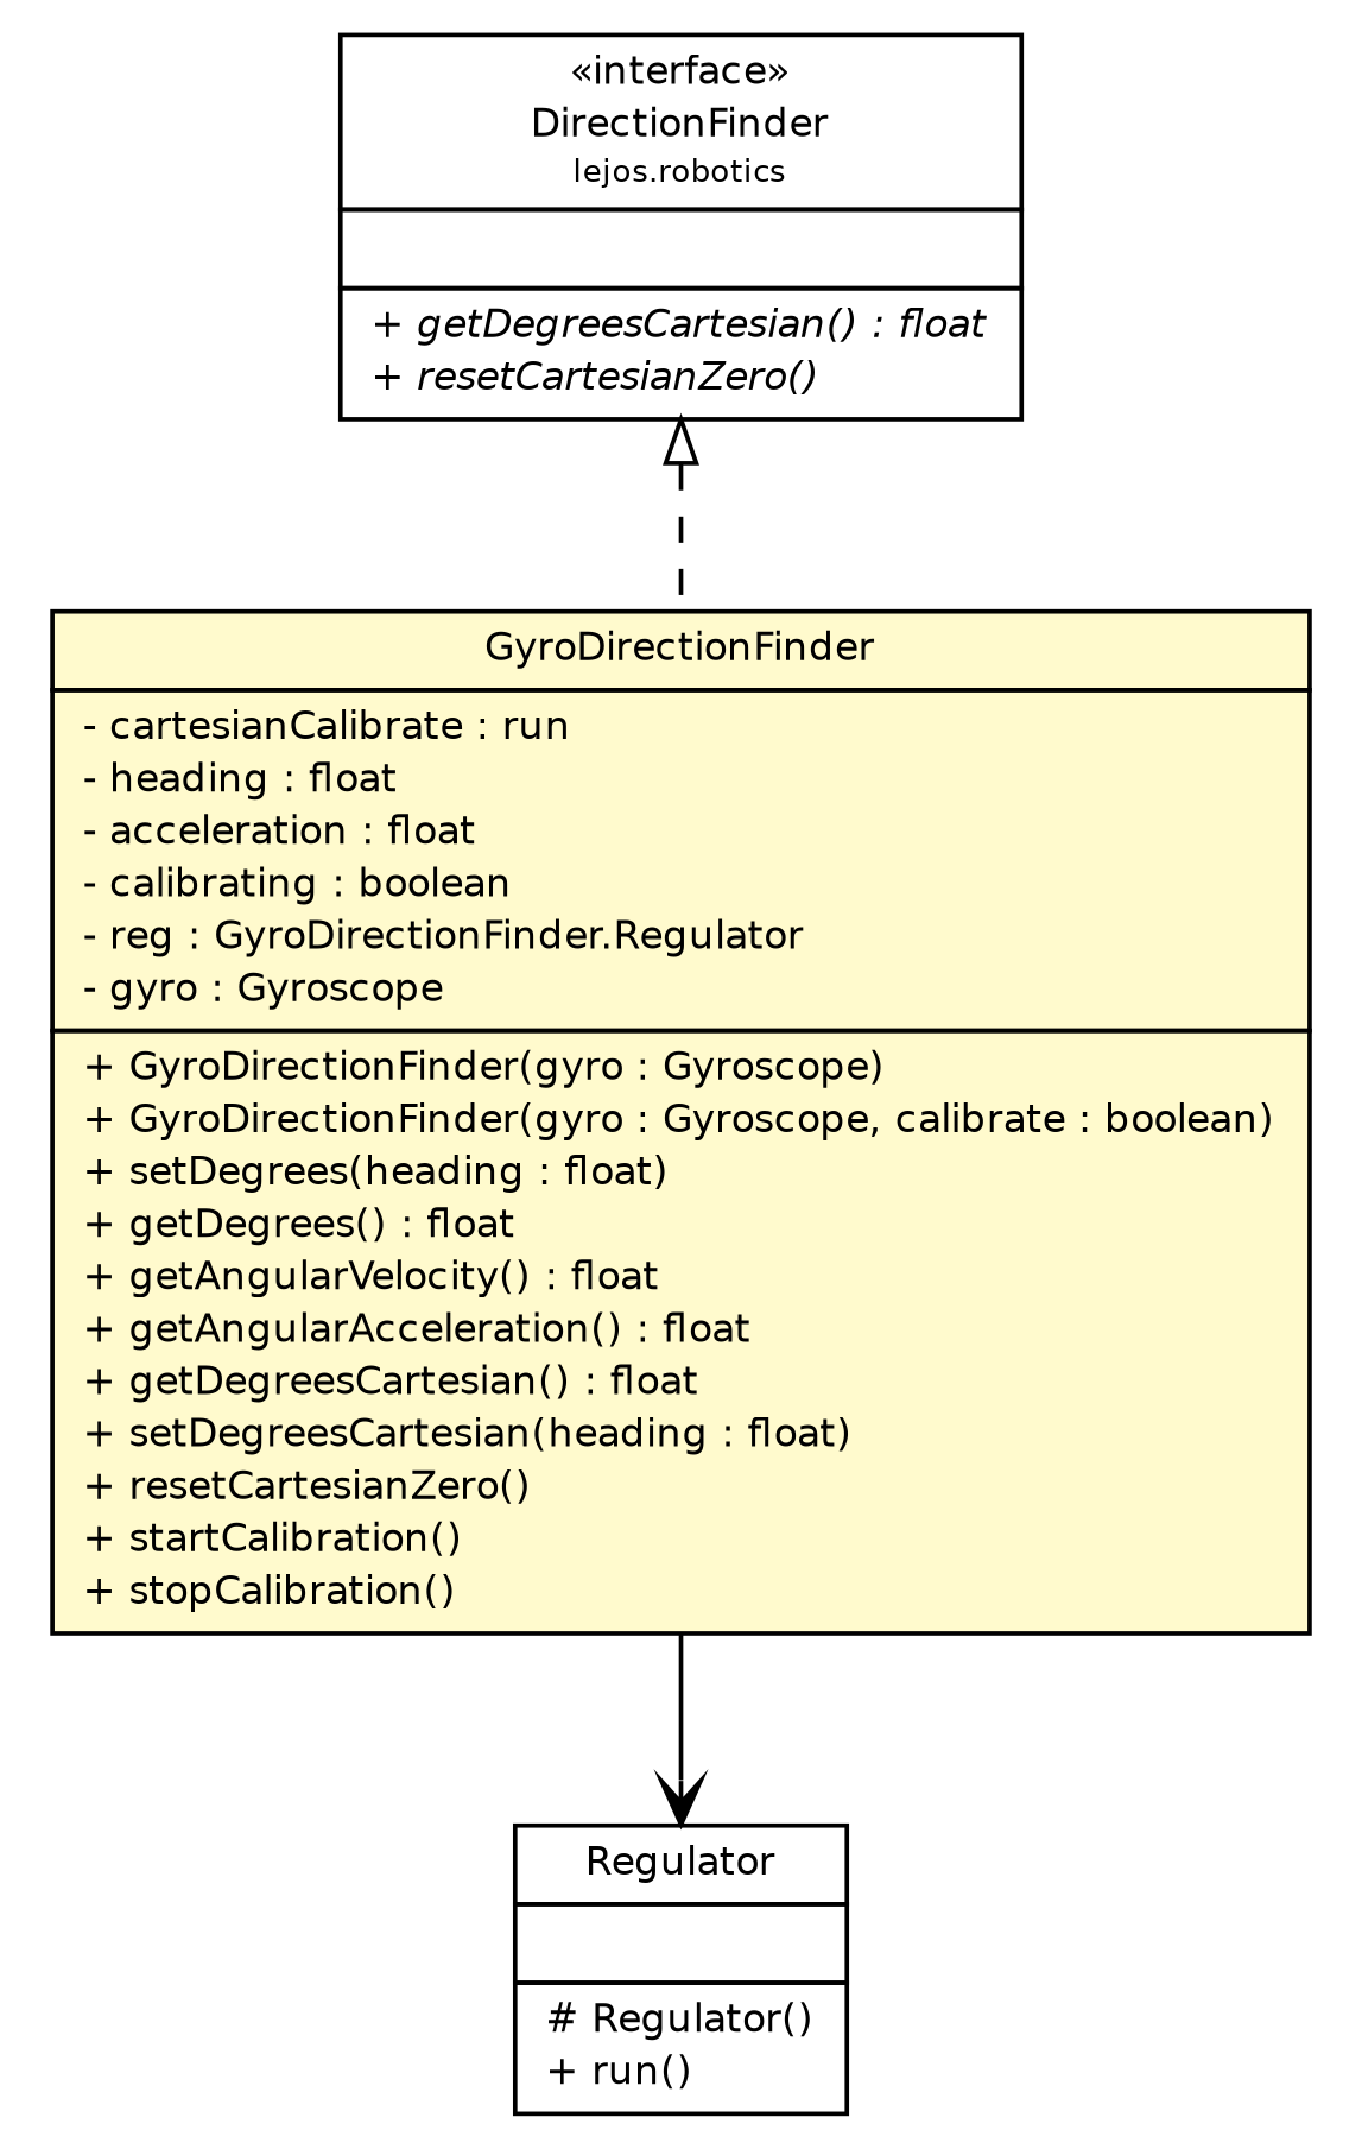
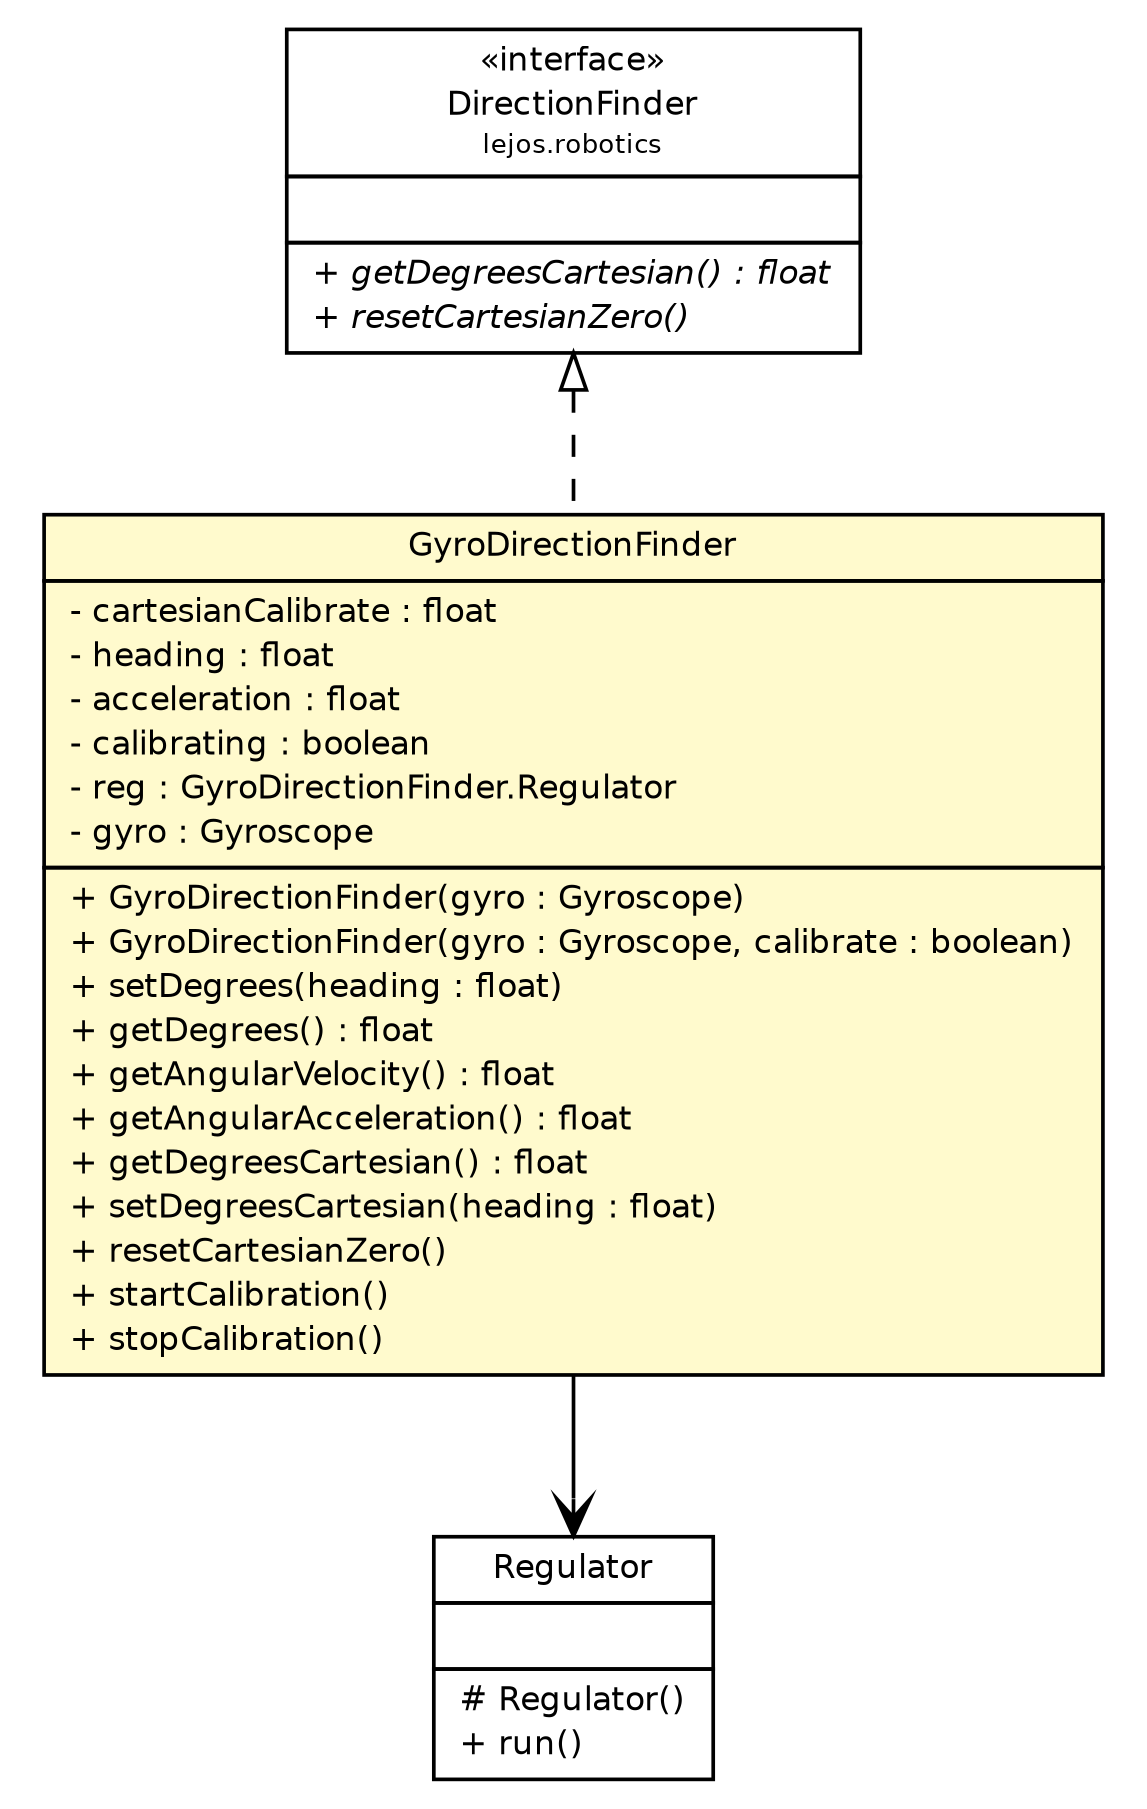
  digraph {
    nodesep=0.25
    ranksep=0.5
    node [fontcolor=black fontname=Helvetica fontsize=9.0 shape=plaintext]
    edge [fontname=Helvetica headport=p labelfontname=Helvetica labelfontsize=10 tailport=p]
    n1 [label=<<table title="lejos.robotics.DirectionFinder" border="0" cellborder="1" cellspacing="0" cellpadding="2" port="p" href="../robotics/DirectionFinder.html"> 		<tr><td><table border="0" cellspacing="0" cellpadding="1"> <tr><td align="center" balign="center"> &#171;interface&#187; </td></tr> <tr><td align="center" balign="center"> DirectionFinder </td></tr> <tr><td align="center" balign="center"><font point-size="7.0"> lejos.robotics </font></td></tr> 		</table></td></tr> 		<tr><td><table border="0" cellspacing="0" cellpadding="1"> <tr><td align="left" balign="left">  </td></tr> 		</table></td></tr> 		<tr><td><table border="0" cellspacing="0" cellpadding="1"> <tr><td align="left" balign="left"><font face="Helvetica-Oblique" point-size="9.0"> + getDegreesCartesian() : float </font></td></tr> <tr><td align="left" balign="left"><font face="Helvetica-Oblique" point-size="9.0"> + resetCartesianZero() </font></td></tr> 		</table></td></tr> 		</table>>]
-   n2 [label=<<table title="lejos.utility.GyroDirectionFinder" border="0" cellborder="1" cellspacing="0" cellpadding="2" port="p" bgcolor="lemonChiffon" href="./GyroDirectionFinder.html"> 		<tr><td><table border="0" cellspacing="0" cellpadding="1"> <tr><td align="center" balign="center"> GyroDirectionFinder </td></tr> 		</table></td></tr> 		<tr><td><table border="0" cellspacing="0" cellpadding="1"> <tr><td align="left" balign="left"> - cartesianCalibrate : run </td></tr> <tr><td align="left" balign="left"> - heading : float </td></tr> <tr><td align="left" balign="left"> - acceleration : float </td></tr> <tr><td align="left" balign="left"> - calibrating : boolean </td></tr> <tr><td align="left" balign="left"> - reg : GyroDirectionFinder.Regulator </td></tr> <tr><td align="left" balign="left"> - gyro : Gyroscope </td></tr> 		</table></td></tr> 		<tr><td><table border="0" cellspacing="0" cellpadding="1"> <tr><td align="left" balign="left"> + GyroDirectionFinder(gyro : Gyroscope) </td></tr> <tr><td align="left" balign="left"> + GyroDirectionFinder(gyro : Gyroscope, calibrate : boolean) </td></tr> <tr><td align="left" balign="left"> + setDegrees(heading : float) </td></tr> <tr><td align="left" balign="left"> + getDegrees() : float </td></tr> <tr><td align="left" balign="left"> + getAngularVelocity() : float </td></tr> <tr><td align="left" balign="left"> + getAngularAcceleration() : float </td></tr> <tr><td align="left" balign="left"> + getDegreesCartesian() : float </td></tr> <tr><td align="left" balign="left"> + setDegreesCartesian(heading : float) </td></tr> <tr><td align="left" balign="left"> + resetCartesianZero() </td></tr> <tr><td align="left" balign="left"> + startCalibration() </td></tr> <tr><td align="left" balign="left"> + stopCalibration() </td></tr> 		</table></td></tr> 		</table>>]
+   n2 [label=<<table title="lejos.utility.GyroDirectionFinder" border="0" cellborder="1" cellspacing="0" cellpadding="2" port="p" bgcolor="lemonChiffon" href="./GyroDirectionFinder.html"> 		<tr><td><table border="0" cellspacing="0" cellpadding="1"> <tr><td align="center" balign="center"> GyroDirectionFinder </td></tr> 		</table></td></tr> 		<tr><td><table border="0" cellspacing="0" cellpadding="1"> <tr><td align="left" balign="left"> - cartesianCalibrate : float </td></tr> <tr><td align="left" balign="left"> - heading : float </td></tr> <tr><td align="left" balign="left"> - acceleration : float </td></tr> <tr><td align="left" balign="left"> - calibrating : boolean </td></tr> <tr><td align="left" balign="left"> - reg : GyroDirectionFinder.Regulator </td></tr> <tr><td align="left" balign="left"> - gyro : Gyroscope </td></tr> 		</table></td></tr> 		<tr><td><table border="0" cellspacing="0" cellpadding="1"> <tr><td align="left" balign="left"> + GyroDirectionFinder(gyro : Gyroscope) </td></tr> <tr><td align="left" balign="left"> + GyroDirectionFinder(gyro : Gyroscope, calibrate : boolean) </td></tr> <tr><td align="left" balign="left"> + setDegrees(heading : float) </td></tr> <tr><td align="left" balign="left"> + getDegrees() : float </td></tr> <tr><td align="left" balign="left"> + getAngularVelocity() : float </td></tr> <tr><td align="left" balign="left"> + getAngularAcceleration() : float </td></tr> <tr><td align="left" balign="left"> + getDegreesCartesian() : float </td></tr> <tr><td align="left" balign="left"> + setDegreesCartesian(heading : float) </td></tr> <tr><td align="left" balign="left"> + resetCartesianZero() </td></tr> <tr><td align="left" balign="left"> + startCalibration() </td></tr> <tr><td align="left" balign="left"> + stopCalibration() </td></tr> 		</table></td></tr> 		</table>>]
    n3 [label=<<table title="lejos.utility.GyroDirectionFinder.Regulator" border="0" cellborder="1" cellspacing="0" cellpadding="2" port="p" href="./GyroDirectionFinder.Regulator.html"> 		<tr><td><table border="0" cellspacing="0" cellpadding="1"> <tr><td align="center" balign="center"> Regulator </td></tr> 		</table></td></tr> 		<tr><td><table border="0" cellspacing="0" cellpadding="1"> <tr><td align="left" balign="left">  </td></tr> 		</table></td></tr> 		<tr><td><table border="0" cellspacing="0" cellpadding="1"> <tr><td align="left" balign="left"> # Regulator() </td></tr> <tr><td align="left" balign="left"> + run() </td></tr> 		</table></td></tr> 		</table>>]
    n1 -> n2 [arrowtail=empty dir=back fontsize=10 style=dashed]
    n2 -> n3 [arrowhead=open color=black fontcolor=black fontsize=10.0]
  }
